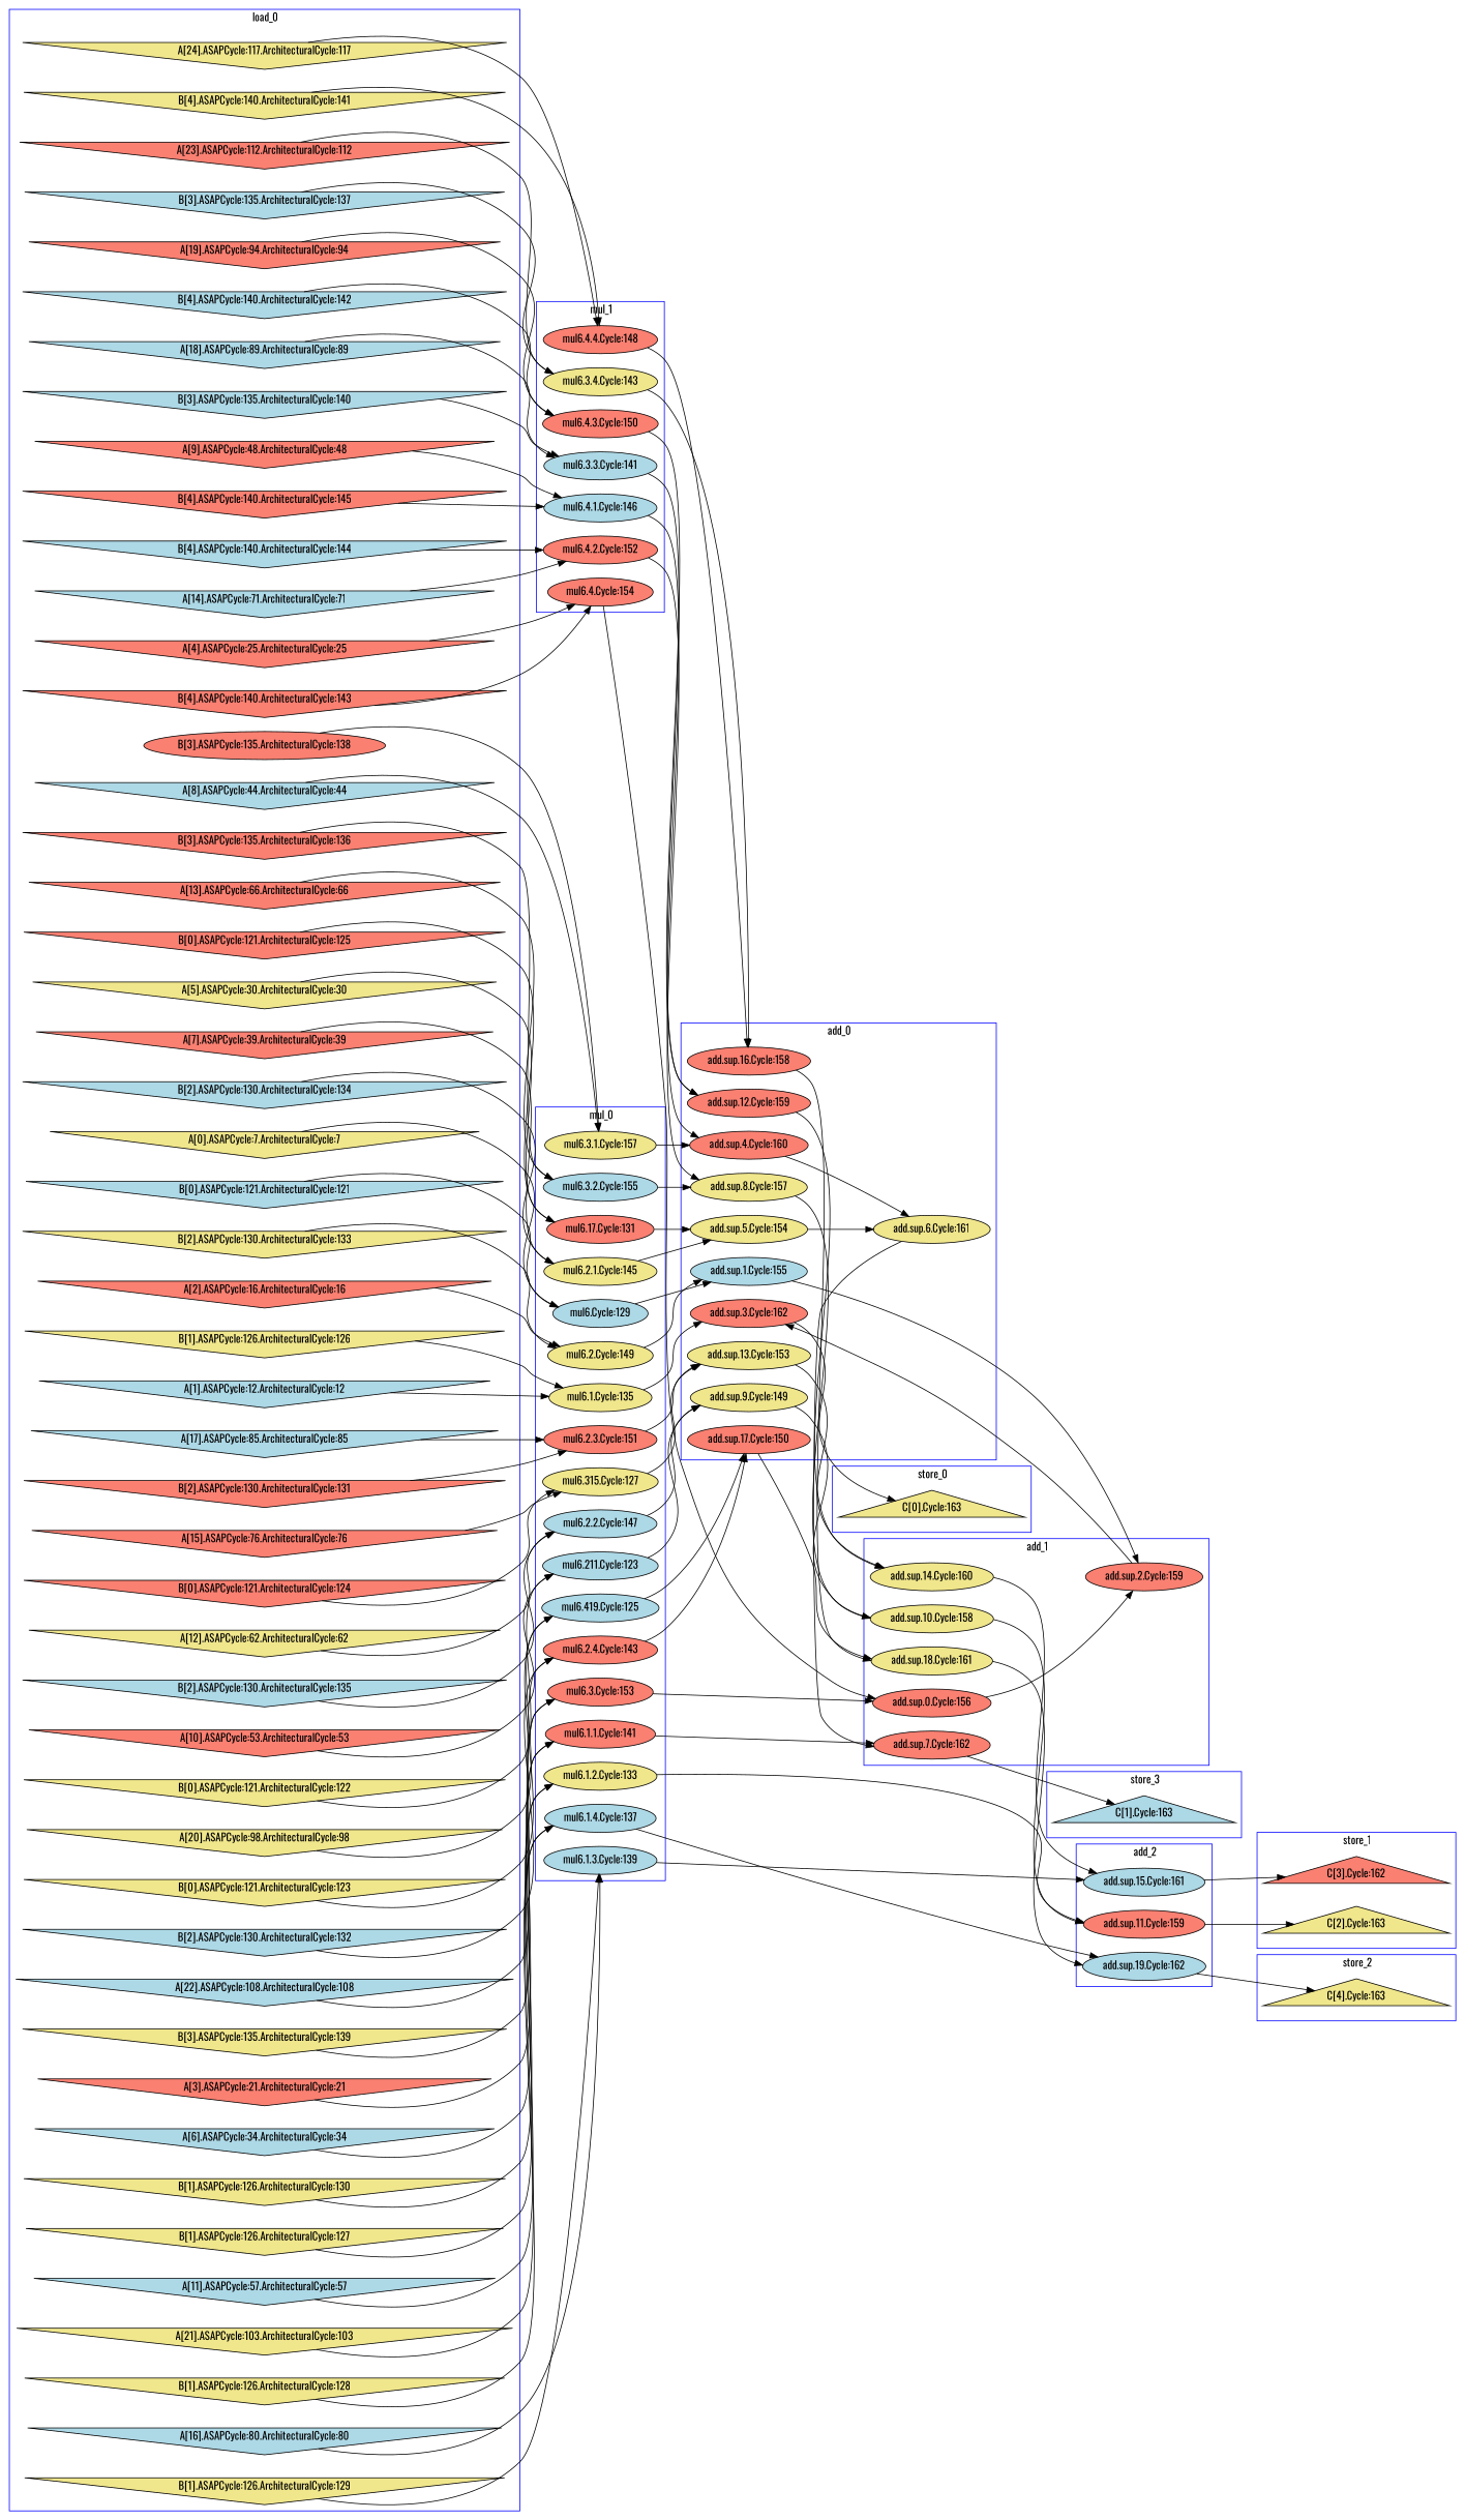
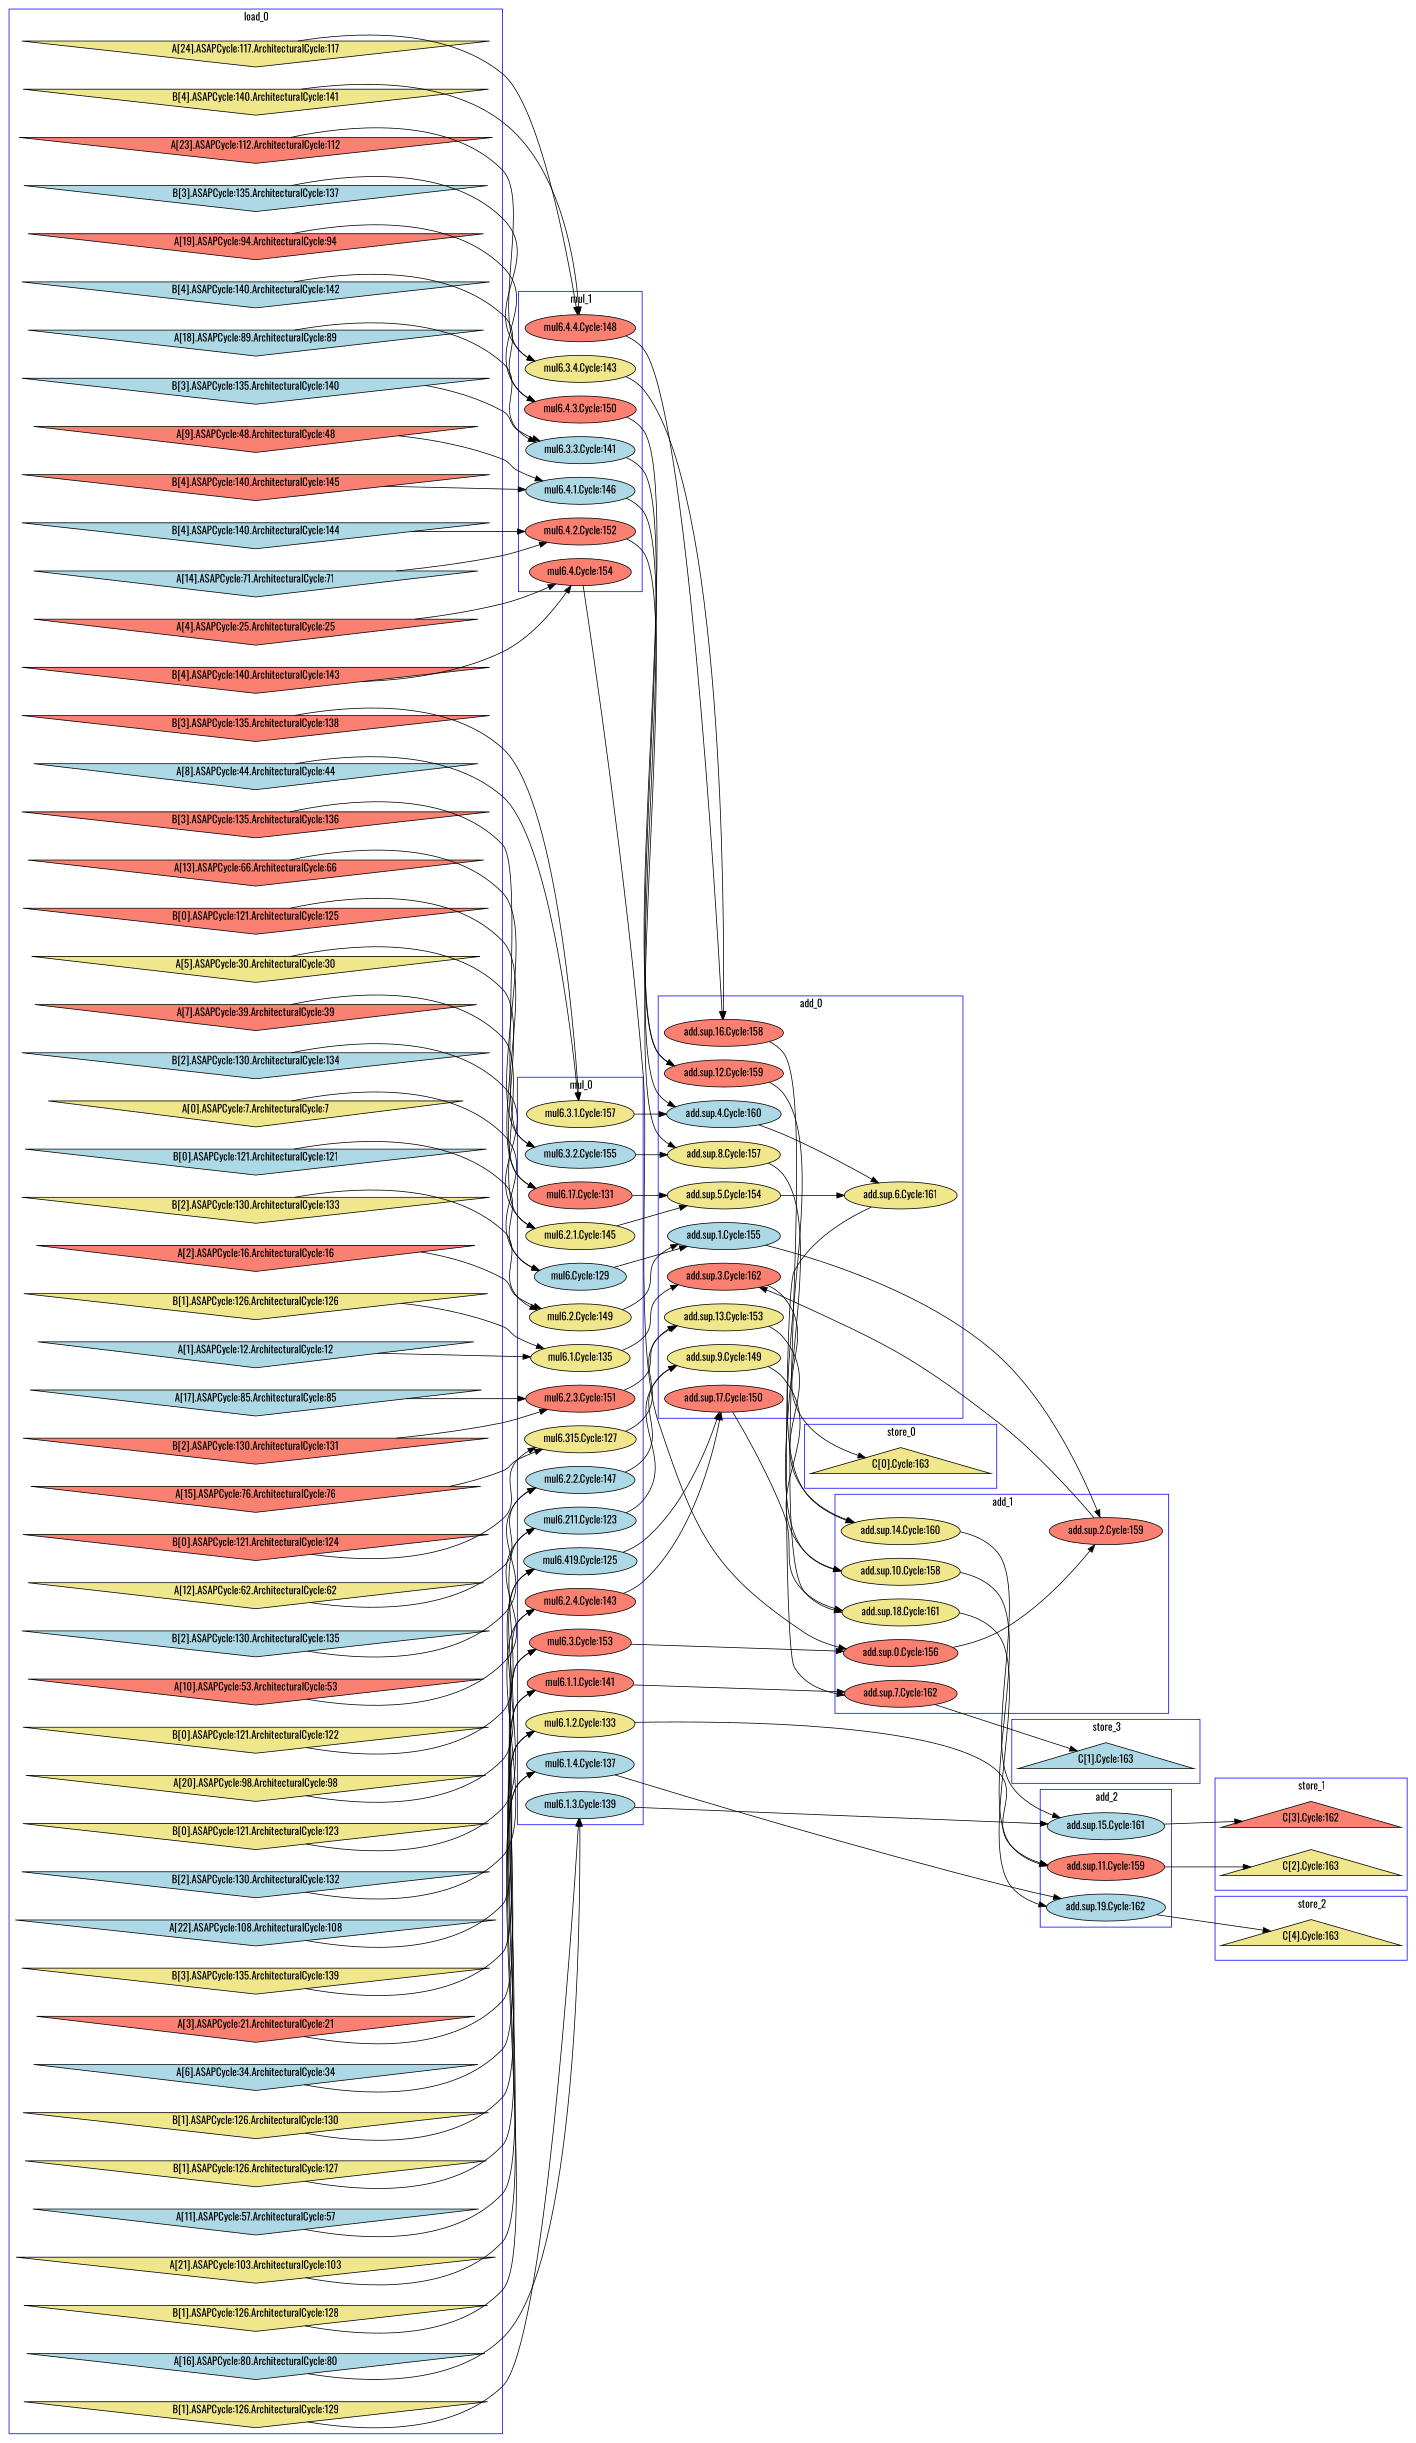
  digraph {
    fontname=Oswald
    rankdir=LR
    node [fillcolor=salmon fontname=Oswald shape=invtriangle style=filled]
    edge [fontname=Oswald]
    n1 [fillcolor=khaki label="add.sup.9.Cycle:149" shape=ellipse]
    n2 [label="add.sup.17.Cycle:150" shape=ellipse]
    n3 [fillcolor=khaki label="add.sup.13.Cycle:153" shape=ellipse]
    n4 [fillcolor=khaki label="add.sup.5.Cycle:154" shape=ellipse]
    n5 [fillcolor=lightblue label="add.sup.1.Cycle:155" shape=ellipse]
    n6 [fillcolor=khaki label="add.sup.8.Cycle:157" shape=ellipse]
    n7 [label="add.sup.16.Cycle:158" shape=ellipse]
    n8 [label="add.sup.12.Cycle:159" shape=ellipse]
-   n9 [label="add.sup.4.Cycle:160" shape=ellipse]
+   n9 [fillcolor=lightblue label="add.sup.4.Cycle:160" shape=ellipse]
    n10 [fillcolor=khaki label="add.sup.6.Cycle:161" shape=ellipse]
    n11 [label="add.sup.3.Cycle:162" shape=ellipse]
    n12 [label="add.sup.0.Cycle:156" shape=ellipse]
    n13 [fillcolor=khaki label="add.sup.10.Cycle:158" shape=ellipse]
    n14 [label="add.sup.2.Cycle:159" shape=ellipse]
    n15 [fillcolor=khaki label="add.sup.14.Cycle:160" shape=ellipse]
    n16 [fillcolor=khaki label="add.sup.18.Cycle:161" shape=ellipse]
    n17 [label="add.sup.7.Cycle:162" shape=ellipse]
    n18 [label="add.sup.11.Cycle:159" shape=ellipse]
    n19 [fillcolor=lightblue label="add.sup.15.Cycle:161" shape=ellipse]
    n20 [fillcolor=lightblue label="add.sup.19.Cycle:162" shape=ellipse]
    n21 [fillcolor=lightblue label="mul6.211.Cycle:123" shape=ellipse]
    n22 [fillcolor=lightblue label="mul6.419.Cycle:125" shape=ellipse]
    n23 [fillcolor=khaki label="mul6.315.Cycle:127" shape=ellipse]
    n24 [fillcolor=lightblue label="mul6.Cycle:129" shape=ellipse]
    n25 [label="mul6.17.Cycle:131" shape=ellipse]
    n26 [fillcolor=khaki label="mul6.1.2.Cycle:133" shape=ellipse]
    n27 [fillcolor=khaki label="mul6.1.Cycle:135" shape=ellipse]
    n28 [fillcolor=lightblue label="mul6.1.4.Cycle:137" shape=ellipse]
    n29 [fillcolor=lightblue label="mul6.1.3.Cycle:139" shape=ellipse]
    n30 [label="mul6.1.1.Cycle:141" shape=ellipse]
    n31 [label="mul6.2.4.Cycle:143" shape=ellipse]
    n32 [fillcolor=khaki label="mul6.2.1.Cycle:145" shape=ellipse]
    n33 [fillcolor=lightblue label="mul6.2.2.Cycle:147" shape=ellipse]
    n34 [fillcolor=khaki label="mul6.2.Cycle:149" shape=ellipse]
    n35 [label="mul6.2.3.Cycle:151" shape=ellipse]
    n36 [label="mul6.3.Cycle:153" shape=ellipse]
    n37 [fillcolor=lightblue label="mul6.3.2.Cycle:155" shape=ellipse]
    n38 [fillcolor=khaki label="mul6.3.1.Cycle:157" shape=ellipse]
    n39 [fillcolor=lightblue label="mul6.3.3.Cycle:141" shape=ellipse]
    n40 [fillcolor=khaki label="mul6.3.4.Cycle:143" shape=ellipse]
    n41 [fillcolor=lightblue label="mul6.4.1.Cycle:146" shape=ellipse]
    n42 [label="mul6.4.4.Cycle:148" shape=ellipse]
    n43 [label="mul6.4.3.Cycle:150" shape=ellipse]
    n44 [label="mul6.4.2.Cycle:152" shape=ellipse]
    n45 [label="mul6.4.Cycle:154" shape=ellipse]
    n46 [fillcolor=khaki label="A[0].ASAPCycle:7.ArchitecturalCycle:7"]
    n47 [fillcolor=lightblue label="A[1].ASAPCycle:12.ArchitecturalCycle:12"]
    n48 [label="A[2].ASAPCycle:16.ArchitecturalCycle:16"]
    n49 [label="A[3].ASAPCycle:21.ArchitecturalCycle:21"]
    n50 [label="A[4].ASAPCycle:25.ArchitecturalCycle:25"]
    n51 [fillcolor=khaki label="A[5].ASAPCycle:30.ArchitecturalCycle:30"]
    n52 [fillcolor=lightblue label="A[6].ASAPCycle:34.ArchitecturalCycle:34"]
    n53 [label="A[7].ASAPCycle:39.ArchitecturalCycle:39"]
    n54 [fillcolor=lightblue label="A[8].ASAPCycle:44.ArchitecturalCycle:44"]
    n55 [label="A[9].ASAPCycle:48.ArchitecturalCycle:48"]
    n56 [label="A[10].ASAPCycle:53.ArchitecturalCycle:53"]
    n57 [fillcolor=lightblue label="A[11].ASAPCycle:57.ArchitecturalCycle:57"]
    n58 [fillcolor=khaki label="A[12].ASAPCycle:62.ArchitecturalCycle:62"]
    n59 [label="A[13].ASAPCycle:66.ArchitecturalCycle:66"]
    n60 [fillcolor=lightblue label="A[14].ASAPCycle:71.ArchitecturalCycle:71"]
    n61 [label="A[15].ASAPCycle:76.ArchitecturalCycle:76"]
    n62 [fillcolor=lightblue label="A[16].ASAPCycle:80.ArchitecturalCycle:80"]
    n63 [fillcolor=lightblue label="A[17].ASAPCycle:85.ArchitecturalCycle:85"]
    n64 [fillcolor=lightblue label="A[18].ASAPCycle:89.ArchitecturalCycle:89"]
    n65 [label="A[19].ASAPCycle:94.ArchitecturalCycle:94"]
    n66 [fillcolor=khaki label="A[20].ASAPCycle:98.ArchitecturalCycle:98"]
    n67 [fillcolor=khaki label="A[21].ASAPCycle:103.ArchitecturalCycle:103"]
    n68 [fillcolor=lightblue label="A[22].ASAPCycle:108.ArchitecturalCycle:108"]
    n69 [label="A[23].ASAPCycle:112.ArchitecturalCycle:112"]
    n70 [fillcolor=khaki label="A[24].ASAPCycle:117.ArchitecturalCycle:117"]
    n71 [fillcolor=lightblue label="B[0].ASAPCycle:121.ArchitecturalCycle:121"]
    n72 [fillcolor=khaki label="B[0].ASAPCycle:121.ArchitecturalCycle:122"]
    n73 [fillcolor=khaki label="B[0].ASAPCycle:121.ArchitecturalCycle:123"]
    n74 [label="B[0].ASAPCycle:121.ArchitecturalCycle:124"]
    n75 [label="B[0].ASAPCycle:121.ArchitecturalCycle:125"]
    n76 [fillcolor=khaki label="B[1].ASAPCycle:126.ArchitecturalCycle:126"]
    n77 [fillcolor=khaki label="B[1].ASAPCycle:126.ArchitecturalCycle:127"]
    n78 [fillcolor=khaki label="B[1].ASAPCycle:126.ArchitecturalCycle:128"]
    n79 [fillcolor=khaki label="B[1].ASAPCycle:126.ArchitecturalCycle:129"]
    n80 [fillcolor=khaki label="B[1].ASAPCycle:126.ArchitecturalCycle:130"]
    n81 [label="B[2].ASAPCycle:130.ArchitecturalCycle:131"]
    n82 [fillcolor=lightblue label="B[2].ASAPCycle:130.ArchitecturalCycle:132"]
    n83 [fillcolor=khaki label="B[2].ASAPCycle:130.ArchitecturalCycle:133"]
    n84 [fillcolor=lightblue label="B[2].ASAPCycle:130.ArchitecturalCycle:134"]
    n85 [fillcolor=lightblue label="B[2].ASAPCycle:130.ArchitecturalCycle:135"]
    n86 [label="B[3].ASAPCycle:135.ArchitecturalCycle:136"]
    n87 [fillcolor=lightblue label="B[3].ASAPCycle:135.ArchitecturalCycle:137"]
-   n88 [label="B[3].ASAPCycle:135.ArchitecturalCycle:138" shape=ellipse]
+   n88 [label="B[3].ASAPCycle:135.ArchitecturalCycle:138"]
    n89 [fillcolor=khaki label="B[3].ASAPCycle:135.ArchitecturalCycle:139"]
    n90 [fillcolor=lightblue label="B[3].ASAPCycle:135.ArchitecturalCycle:140"]
    n91 [fillcolor=khaki label="B[4].ASAPCycle:140.ArchitecturalCycle:141"]
    n92 [fillcolor=lightblue label="B[4].ASAPCycle:140.ArchitecturalCycle:142"]
    n93 [label="B[4].ASAPCycle:140.ArchitecturalCycle:143"]
    n94 [fillcolor=lightblue label="B[4].ASAPCycle:140.ArchitecturalCycle:144"]
    n95 [label="B[4].ASAPCycle:140.ArchitecturalCycle:145"]
    n96 [fillcolor=khaki label="C[0].Cycle:163" shape=triangle]
    n97 [label="C[3].Cycle:162" shape=triangle]
    n98 [fillcolor=khaki label="C[2].Cycle:163" shape=triangle]
    n99 [fillcolor=khaki label="C[4].Cycle:163" shape=triangle]
    n100 [fillcolor=lightblue label="C[1].Cycle:163" shape=triangle]
    subgraph cluster_1 {
      color=blue
      label=" add_0"
      n1
      n2
      n3
      n4
      n5
      n6
      n7
      n8
      n9
      n10
      n11
    }
    subgraph cluster_2 {
      color=blue
      label=" add_1"
      n12
      n13
      n14
      n15
      n16
      n17
    }
    subgraph cluster_3 {
      color=blue
      label=" add_2"
      n18
      n19
      n20
    }
    subgraph cluster_4 {
      color=blue
      label=" mul_0"
      n21
      n22
      n23
      n24
      n25
      n26
      n27
      n28
      n29
      n30
      n31
      n32
      n33
      n34
      n35
      n36
      n37
      n38
    }
    subgraph cluster_5 {
      color=blue
      label=" mul_1"
      n39
      n40
      n41
      n42
      n43
      n44
      n45
    }
    subgraph cluster_6 {
      color=blue
      label=" load_0"
      n46
      n47
      n48
      n49
      n50
      n51
      n52
      n53
      n54
      n55
      n56
      n57
      n58
      n59
      n60
      n61
      n62
      n63
      n64
      n65
      n66
      n67
      n68
      n69
      n70
      n71
      n72
      n73
      n74
      n75
      n76
      n77
      n78
      n79
      n80
      n81
      n82
      n83
      n84
      n85
      n86
      n87
      n88
      n89
      n90
      n91
      n92
      n93
      n94
      n95
    }
    subgraph cluster_7 {
      color=blue
      label=" store_0"
      n96
    }
    subgraph cluster_8 {
      color=blue
      label=" store_1"
      n97
      n98
    }
    subgraph cluster_9 {
      color=blue
      label=" store_2"
      n99
    }
    subgraph cluster_10 {
      color=blue
      label=" store_3"
      n100
    }
    n1 -> n13
    n2 -> n16
    n3 -> n15
    n4 -> n10
    n5 -> n14
    n6 -> n13
    n7 -> n16
    n8 -> n15
    n9 -> n10
    n10 -> n17
    n11 -> n96
    n12 -> n14
    n13 -> n18
    n14 -> n11
    n15 -> n19
    n16 -> n20
    n17 -> n100
    n18 -> n98
    n19 -> n97
    n20 -> n99
    n21 -> n1
    n22 -> n2
    n23 -> n3
    n24 -> n5
    n25 -> n4
    n26 -> n18
    n27 -> n11
    n28 -> n20
    n29 -> n19
    n30 -> n17
    n31 -> n2
    n32 -> n4
    n33 -> n1
    n34 -> n5
    n35 -> n3
    n36 -> n12
    n37 -> n6
    n38 -> n9
    n39 -> n8
    n40 -> n7
    n41 -> n9
    n42 -> n7
    n43 -> n8
    n44 -> n6
    n45 -> n12
    n46 -> n24
    n47 -> n27
    n48 -> n34
    n49 -> n36
    n50 -> n45
    n51 -> n25
    n52 -> n30
    n53 -> n32
    n54 -> n38
    n55 -> n41
    n56 -> n21
    n57 -> n26
    n58 -> n33
    n59 -> n37
    n60 -> n44
    n61 -> n23
    n62 -> n29
    n63 -> n35
    n64 -> n39
    n65 -> n43
    n66 -> n22
    n67 -> n28
    n68 -> n31
    n69 -> n40
    n70 -> n42
    n71 -> n24
    n72 -> n21
    n73 -> n22
    n74 -> n23
    n75 -> n25
    n76 -> n27
    n77 -> n26
    n78 -> n28
    n79 -> n29
    n80 -> n30
    n81 -> n35
    n82 -> n31
    n83 -> n34
    n84 -> n32
    n85 -> n33
    n86 -> n37
    n87 -> n40
    n88 -> n38
    n89 -> n36
    n90 -> n39
    n91 -> n42
    n92 -> n43
    n93 -> n45
    n94 -> n44
    n95 -> n41
  }
